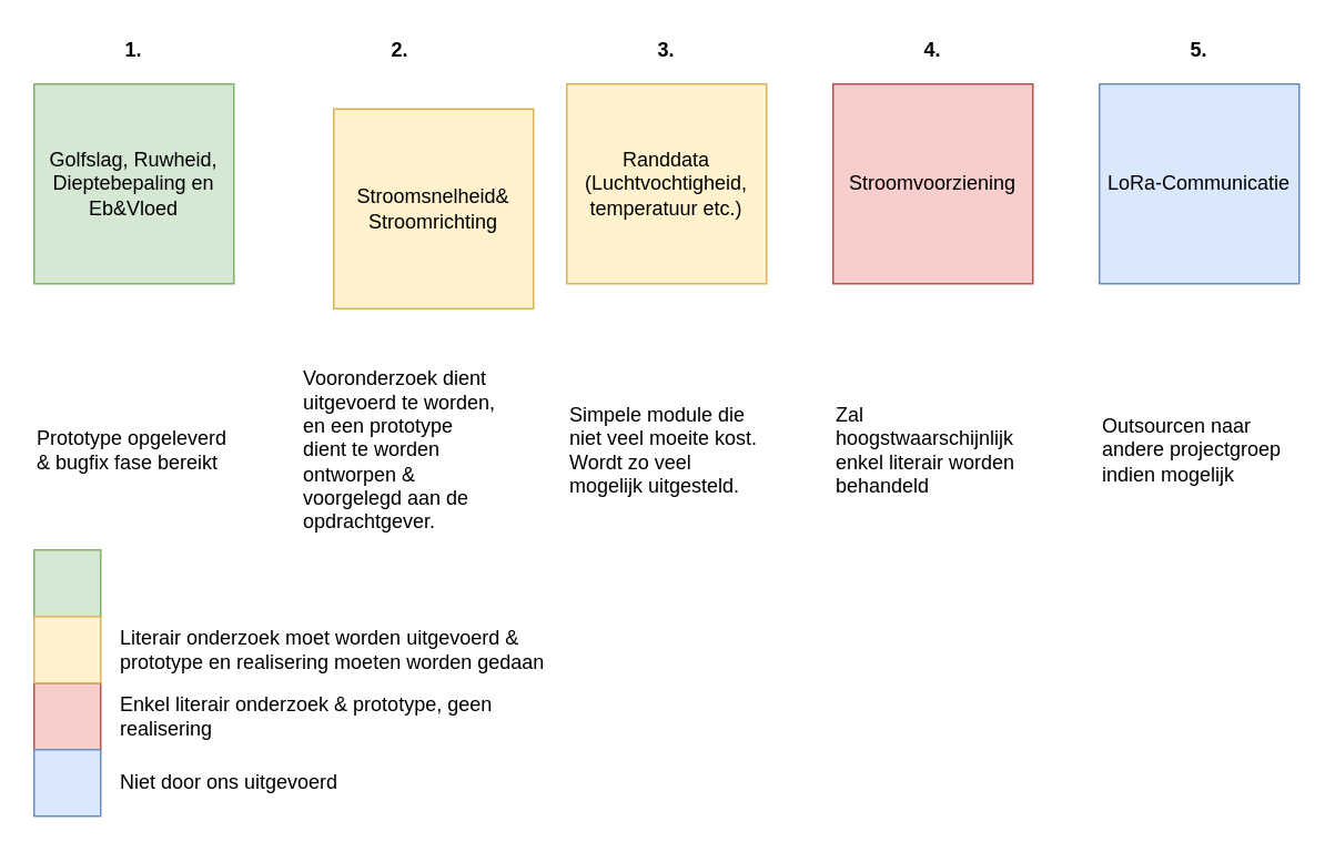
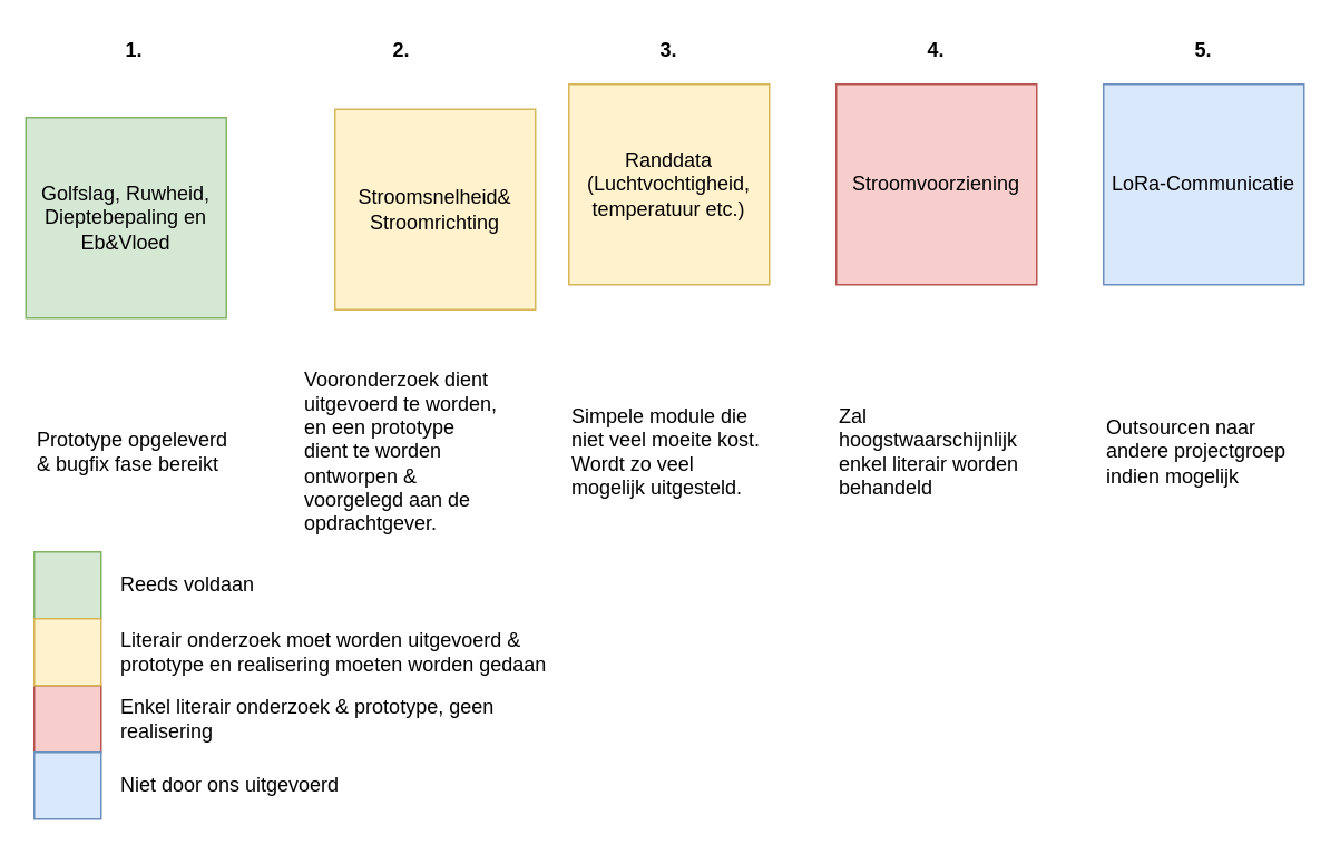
  <mxCell id="0" />
  <mxCell id="1" parent="0" />
- <mxCell id="2" value="Golfslag, Ruwheid, Dieptebepaling en Eb&amp;amp;Vloed" style="whiteSpace=wrap;html=1;aspect=fixed;fillColor=#d5e8d4;strokeColor=#82b366;" vertex="1" parent="1"><mxGeometry x="20" y="50" width="120" height="120" as="geometry" /></mxCell>
+ <mxCell id="2" value="Golfslag, Ruwheid, Dieptebepaling en Eb&amp;amp;Vloed" style="whiteSpace=wrap;html=1;aspect=fixed;fillColor=#d5e8d4;strokeColor=#82b366;" vertex="1" parent="1"><mxGeometry x="15" y="70" width="120" height="120" as="geometry" /></mxCell>
  <mxCell id="3" value="Stroomsnelheid&amp;amp;&lt;br&gt;Stroomrichting" style="whiteSpace=wrap;html=1;aspect=fixed;fillColor=#fff2cc;strokeColor=#d6b656;" vertex="1" parent="1"><mxGeometry x="200" y="65" width="120" height="120" as="geometry" /></mxCell>
  <mxCell id="4" value="Randdata (Luchtvochtigheid, temperatuur etc.)" style="whiteSpace=wrap;html=1;aspect=fixed;fillColor=#fff2cc;strokeColor=#d6b656;" vertex="1" parent="1"><mxGeometry x="340" y="50" width="120" height="120" as="geometry" /></mxCell>
  <mxCell id="5" value="Stroomvoorziening" style="whiteSpace=wrap;html=1;aspect=fixed;fillColor=#f8cecc;strokeColor=#b85450;" vertex="1" parent="1"><mxGeometry x="500" y="50" width="120" height="120" as="geometry" /></mxCell>
  <mxCell id="6" value="LoRa-Communicatie" style="whiteSpace=wrap;html=1;aspect=fixed;fillColor=#dae8fc;strokeColor=#6c8ebf;" vertex="1" parent="1"><mxGeometry x="660" y="50" width="120" height="120" as="geometry" /></mxCell>
  <mxCell id="7" value="Prototype opgeleverd &amp;amp; bugfix fase bereikt" style="text;html=1;strokeColor=none;fillColor=none;align=left;verticalAlign=middle;whiteSpace=wrap;rounded=0;" vertex="1" parent="1"><mxGeometry x="20" y="210" width="120" height="120" as="geometry" /></mxCell>
  <mxCell id="8" value="Vooronderzoek dient uitgevoerd te worden, en een prototype dient te worden ontworpen &amp;amp; voorgelegd aan de opdrachtgever." style="text;html=1;strokeColor=none;fillColor=none;align=left;verticalAlign=middle;whiteSpace=wrap;rounded=0;" vertex="1" parent="1"><mxGeometry x="180" y="210" width="120" height="120" as="geometry" /></mxCell>
  <mxCell id="9" value="Simpele module die niet veel moeite kost. Wordt zo veel mogelijk uitgesteld." style="text;html=1;strokeColor=none;fillColor=none;align=left;verticalAlign=middle;whiteSpace=wrap;rounded=0;" vertex="1" parent="1"><mxGeometry x="340" y="210" width="120" height="120" as="geometry" /></mxCell>
  <mxCell id="10" value="Zal hoogstwaarschijnlijk enkel literair worden behandeld" style="text;html=1;strokeColor=none;fillColor=none;align=left;verticalAlign=middle;whiteSpace=wrap;rounded=0;" vertex="1" parent="1"><mxGeometry x="500" y="210" width="120" height="120" as="geometry" /></mxCell>
  <mxCell id="11" value="Outsourcen naar andere projectgroep indien mogelijk" style="text;html=1;strokeColor=none;fillColor=none;align=left;verticalAlign=middle;whiteSpace=wrap;rounded=0;" vertex="1" parent="1"><mxGeometry x="660" y="210" width="120" height="120" as="geometry" /></mxCell>
  <mxCell id="12" value="&lt;b&gt;1.&lt;/b&gt;" style="text;html=1;strokeColor=none;fillColor=none;align=center;verticalAlign=middle;whiteSpace=wrap;rounded=0;" vertex="1" parent="1"><mxGeometry x="60" y="20" width="40" height="20" as="geometry" /></mxCell>
  <mxCell id="13" value="2." style="text;html=1;strokeColor=none;fillColor=none;align=center;verticalAlign=middle;whiteSpace=wrap;rounded=0;fontStyle=1" vertex="1" parent="1"><mxGeometry x="220" y="20" width="40" height="20" as="geometry" /></mxCell>
  <mxCell id="14" value="3." style="text;html=1;strokeColor=none;fillColor=none;align=center;verticalAlign=middle;whiteSpace=wrap;rounded=0;fontStyle=1" vertex="1" parent="1"><mxGeometry x="380" y="20" width="40" height="20" as="geometry" /></mxCell>
  <mxCell id="15" value="4." style="text;html=1;strokeColor=none;fillColor=none;align=center;verticalAlign=middle;whiteSpace=wrap;rounded=0;fontStyle=1" vertex="1" parent="1"><mxGeometry x="540" y="20" width="40" height="20" as="geometry" /></mxCell>
  <mxCell id="16" value="5." style="text;html=1;strokeColor=none;fillColor=none;align=center;verticalAlign=middle;whiteSpace=wrap;rounded=0;fontStyle=1" vertex="1" parent="1"><mxGeometry x="700" y="20" width="40" height="20" as="geometry" /></mxCell>
  <mxCell id="17" value="" style="whiteSpace=wrap;html=1;aspect=fixed;fillColor=#d5e8d4;strokeColor=#82b366;" vertex="1" parent="1"><mxGeometry x="20" y="330" width="40" height="40" as="geometry" /></mxCell>
  <mxCell id="18" value="" style="whiteSpace=wrap;html=1;aspect=fixed;fillColor=#f8cecc;strokeColor=#b85450;" vertex="1" parent="1"><mxGeometry x="20" y="410" width="40" height="40" as="geometry" /></mxCell>
  <mxCell id="19" value="" style="whiteSpace=wrap;html=1;aspect=fixed;fillColor=#fff2cc;strokeColor=#d6b656;" vertex="1" parent="1"><mxGeometry x="20" y="370" width="40" height="40" as="geometry" /></mxCell>
  <mxCell id="20" value="" style="whiteSpace=wrap;html=1;aspect=fixed;fillColor=#dae8fc;strokeColor=#6c8ebf;" vertex="1" parent="1"><mxGeometry x="20" y="450" width="40" height="40" as="geometry" /></mxCell>
+ <mxCell id="21" value="Reeds voldaan" style="text;html=1;strokeColor=none;fillColor=none;align=left;verticalAlign=middle;whiteSpace=wrap;rounded=0;" vertex="1" parent="1"><mxGeometry x="70" y="340" width="230" height="20" as="geometry" /></mxCell>
  <mxCell id="22" value="Literair onderzoek moet worden uitgevoerd &amp;amp; prototype en realisering moeten worden gedaan" style="text;html=1;strokeColor=none;fillColor=none;align=left;verticalAlign=middle;whiteSpace=wrap;rounded=0;" vertex="1" parent="1"><mxGeometry x="70" y="380" width="270" height="20" as="geometry" /></mxCell>
  <mxCell id="23" value="Enkel literair onderzoek &amp;amp; prototype, geen realisering" style="text;html=1;strokeColor=none;fillColor=none;align=left;verticalAlign=middle;whiteSpace=wrap;rounded=0;" vertex="1" parent="1"><mxGeometry x="70" y="420" width="230" height="20" as="geometry" /></mxCell>
  <mxCell id="24" value="Niet door ons uitgevoerd" style="text;html=1;strokeColor=none;fillColor=none;align=left;verticalAlign=middle;whiteSpace=wrap;rounded=0;" vertex="1" parent="1"><mxGeometry x="70" y="460" width="230" height="20" as="geometry" /></mxCell>
